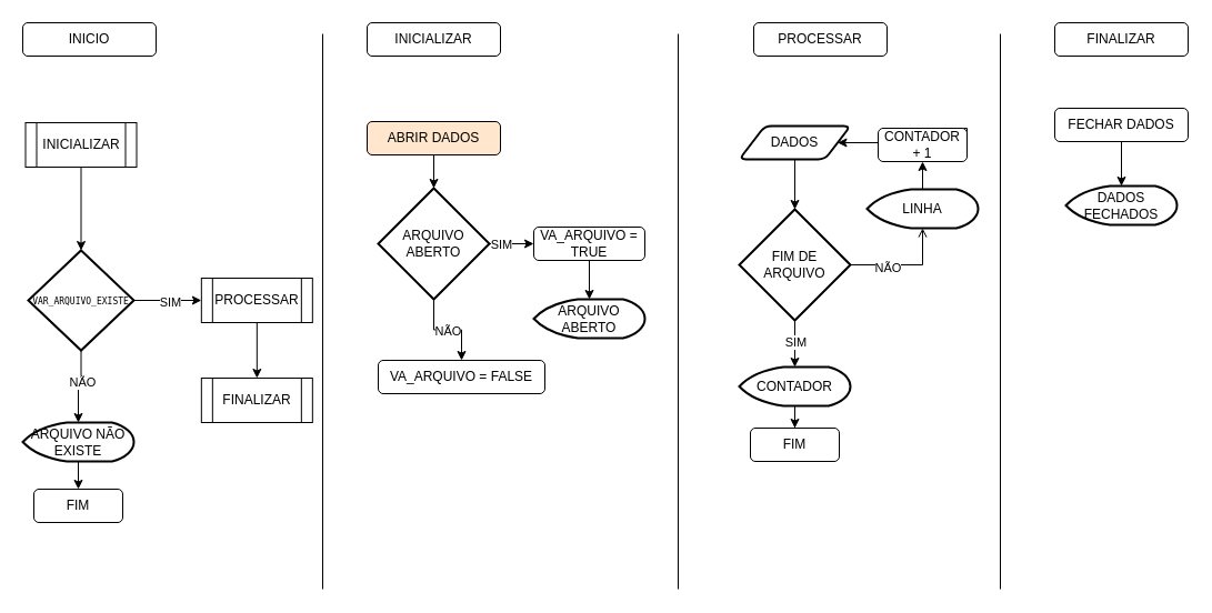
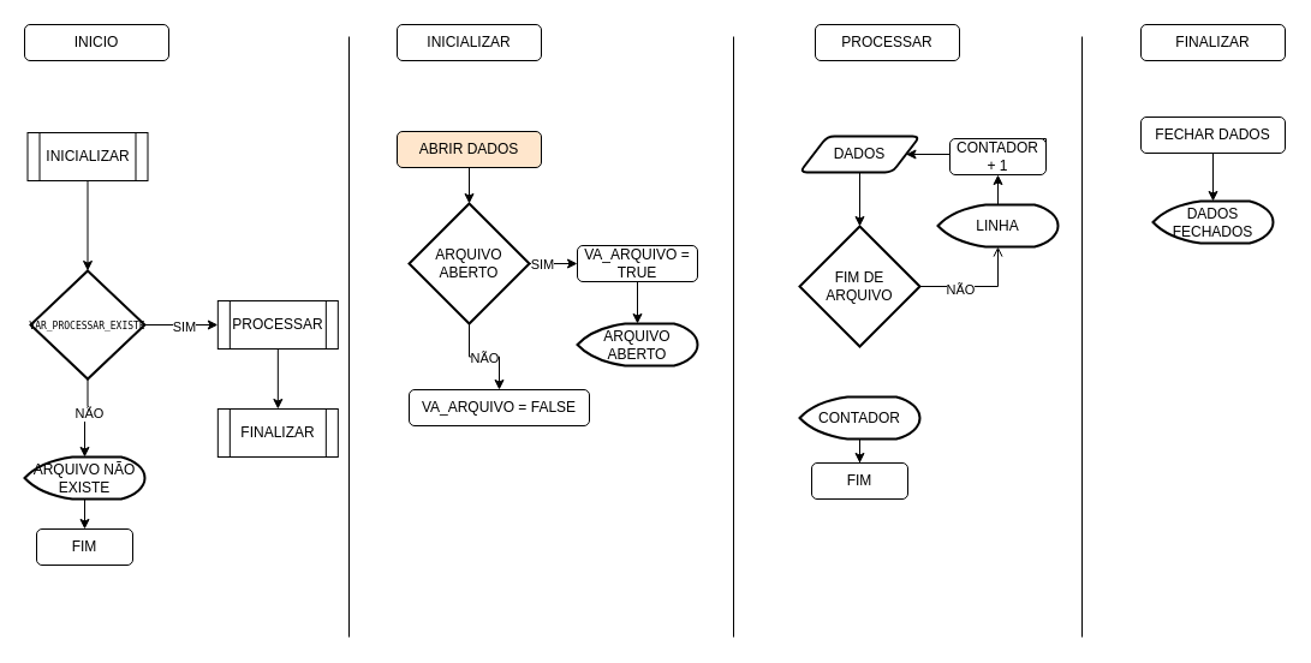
  <mxCell id="0" />
  <mxCell id="1" parent="0" />
  <mxCell id="2" value="INICIO" style="rounded=1;whiteSpace=wrap;html=1;" parent="1" vertex="1"><mxGeometry x="20" y="20" width="120" height="30" as="geometry" /></mxCell>
  <mxCell id="3" value="INICIALIZAR" style="rounded=1;whiteSpace=wrap;html=1;" parent="1" vertex="1"><mxGeometry x="330" y="20" width="120" height="30" as="geometry" /></mxCell>
  <mxCell id="4" value="PROCESSAR" style="rounded=1;whiteSpace=wrap;html=1;" parent="1" vertex="1"><mxGeometry x="678" y="20" width="120" height="30" as="geometry" /></mxCell>
  <mxCell id="5" value="FINALIZAR" style="rounded=1;whiteSpace=wrap;html=1;" parent="1" vertex="1"><mxGeometry x="949" y="20" width="120" height="30" as="geometry" /></mxCell>
  <mxCell id="6" value="INICIALIZAR" style="shape=process;whiteSpace=wrap;html=1;backgroundOutline=1;" parent="1" vertex="1"><mxGeometry x="22.5" y="110" width="100" height="40" as="geometry" /></mxCell>
  <mxCell id="7" style="edgeStyle=orthogonalEdgeStyle;rounded=0;orthogonalLoop=1;jettySize=auto;html=1;" parent="1" source="11" target="14" edge="1"><mxGeometry relative="1" as="geometry" /></mxCell>
  <mxCell id="8" value="SIM" style="edgeLabel;html=1;align=center;verticalAlign=middle;resizable=0;points=[];" parent="7" vertex="1" connectable="0"><mxGeometry x="0.037" y="-1" relative="1" as="geometry"><mxPoint as="offset" /></mxGeometry></mxCell>
  <mxCell id="9" style="edgeStyle=orthogonalEdgeStyle;rounded=0;orthogonalLoop=1;jettySize=auto;html=1;entryX=0.5;entryY=0;entryDx=0;entryDy=0;entryPerimeter=0;" parent="1" source="11" target="37" edge="1"><mxGeometry relative="1" as="geometry" /></mxCell>
  <mxCell id="10" value="NÃO" style="edgeLabel;html=1;align=center;verticalAlign=middle;resizable=0;points=[];" parent="9" vertex="1" connectable="0"><mxGeometry x="-0.176" y="1" relative="1" as="geometry"><mxPoint as="offset" /></mxGeometry></mxCell>
- <mxCell id="11" value="&lt;pre&gt;&lt;font style=&quot;font-size: 8px;&quot;&gt;VAR_ARQUIVO_EXISTE&lt;/font&gt;&lt;/pre&gt;" style="strokeWidth=2;html=1;shape=mxgraph.flowchart.decision;whiteSpace=wrap;" parent="1" vertex="1"><mxGeometry x="25" y="225" width="95" height="90" as="geometry" /></mxCell>
+ <mxCell id="11" value="&lt;pre&gt;&lt;font style=&quot;font-size: 8px;&quot;&gt;VAR_PROCESSAR_EXISTE&lt;/font&gt;&lt;/pre&gt;" style="strokeWidth=2;html=1;shape=mxgraph.flowchart.decision;whiteSpace=wrap;" parent="1" vertex="1"><mxGeometry x="25" y="225" width="95" height="90" as="geometry" /></mxCell>
  <mxCell id="12" value="FIM" style="rounded=1;whiteSpace=wrap;html=1;" parent="1" vertex="1"><mxGeometry x="30" y="440" width="80" height="30" as="geometry" /></mxCell>
  <mxCell id="13" style="edgeStyle=orthogonalEdgeStyle;rounded=0;orthogonalLoop=1;jettySize=auto;html=1;" parent="1" source="14" target="15" edge="1"><mxGeometry relative="1" as="geometry" /></mxCell>
  <mxCell id="14" value="PROCESSAR" style="shape=process;whiteSpace=wrap;html=1;backgroundOutline=1;" parent="1" vertex="1"><mxGeometry x="180.83" y="250" width="100" height="40" as="geometry" /></mxCell>
  <mxCell id="15" value="FINALIZAR" style="shape=process;whiteSpace=wrap;html=1;backgroundOutline=1;" parent="1" vertex="1"><mxGeometry x="180.83" y="340" width="100" height="40" as="geometry" /></mxCell>
  <mxCell id="16" style="edgeStyle=orthogonalEdgeStyle;rounded=0;orthogonalLoop=1;jettySize=auto;html=1;entryX=0.5;entryY=0;entryDx=0;entryDy=0;entryPerimeter=0;" parent="1" source="6" target="11" edge="1"><mxGeometry relative="1" as="geometry" /></mxCell>
  <mxCell id="17" value="ABRIR DADOS" style="rounded=1;whiteSpace=wrap;html=1;fillColor=#ffe6cc;" parent="1" vertex="1"><mxGeometry x="330" y="109" width="120" height="30" as="geometry" /></mxCell>
  <mxCell id="18" style="edgeStyle=orthogonalEdgeStyle;rounded=0;orthogonalLoop=1;jettySize=auto;html=1;entryX=0;entryY=0.5;entryDx=0;entryDy=0;" parent="1" source="22" target="23" edge="1"><mxGeometry relative="1" as="geometry" /></mxCell>
  <mxCell id="19" value="SIM" style="edgeLabel;html=1;align=center;verticalAlign=middle;resizable=0;points=[];" parent="18" vertex="1" connectable="0"><mxGeometry x="0.2" y="-1" relative="1" as="geometry"><mxPoint x="-14" y="-1" as="offset" /></mxGeometry></mxCell>
  <mxCell id="20" style="edgeStyle=orthogonalEdgeStyle;rounded=0;orthogonalLoop=1;jettySize=auto;html=1;entryX=0.5;entryY=0;entryDx=0;entryDy=0;" parent="1" source="22" target="24" edge="1"><mxGeometry relative="1" as="geometry" /></mxCell>
  <mxCell id="21" value="NÃO" style="edgeLabel;html=1;align=center;verticalAlign=middle;resizable=0;points=[];" parent="20" vertex="1" connectable="0"><mxGeometry x="-0.006" y="-1" relative="1" as="geometry"><mxPoint as="offset" /></mxGeometry></mxCell>
  <mxCell id="22" value="ARQUIVO ABERTO" style="strokeWidth=2;html=1;shape=mxgraph.flowchart.decision;whiteSpace=wrap;" parent="1" vertex="1"><mxGeometry x="340" y="169" width="100" height="100" as="geometry" /></mxCell>
  <mxCell id="23" value="VA_ARQUIVO = TRUE" style="rounded=1;whiteSpace=wrap;html=1;" parent="1" vertex="1"><mxGeometry x="480" y="204" width="100" height="30" as="geometry" /></mxCell>
  <mxCell id="24" value="VA_ARQUIVO = FALSE" style="rounded=1;whiteSpace=wrap;html=1;" parent="1" vertex="1"><mxGeometry x="340" y="324" width="150" height="30" as="geometry" /></mxCell>
  <mxCell id="25" value="FECHAR DADOS" style="rounded=1;whiteSpace=wrap;html=1;" parent="1" vertex="1"><mxGeometry x="949" y="97" width="120" height="30" as="geometry" /></mxCell>
  <mxCell id="26" style="edgeStyle=orthogonalEdgeStyle;rounded=0;orthogonalLoop=1;jettySize=auto;html=1;exitX=0.5;exitY=1;exitDx=0;exitDy=0;entryX=0.5;entryY=0;entryDx=0;entryDy=0;entryPerimeter=0;" parent="1" source="17" target="22" edge="1"><mxGeometry relative="1" as="geometry" /></mxCell>
  <mxCell id="27" style="edgeStyle=orthogonalEdgeStyle;rounded=0;orthogonalLoop=1;jettySize=auto;html=1;entryX=1;entryY=0.5;entryDx=0;entryDy=0;exitX=0.5;exitY=0;exitDx=0;exitDy=0;" parent="1" source="47" target="45" edge="1"><mxGeometry relative="1" as="geometry"><Array as="points"><mxPoint x="870" y="128" /></Array><mxPoint x="765" y="128" as="targetPoint" /></mxGeometry></mxCell>
  <mxCell id="28" style="edgeStyle=orthogonalEdgeStyle;rounded=0;orthogonalLoop=1;jettySize=auto;html=1;entryX=0.5;entryY=1;entryDx=0;entryDy=0;" edge="1" parent="1" source="29" target="47"><mxGeometry relative="1" as="geometry" /></mxCell>
  <mxCell id="29" value="LINHA" style="strokeWidth=2;html=1;shape=mxgraph.flowchart.display;whiteSpace=wrap;" parent="1" vertex="1"><mxGeometry x="780" y="170" width="100" height="35" as="geometry" /></mxCell>
  <mxCell id="30" value="DADOS FECHADOS" style="strokeWidth=2;html=1;shape=mxgraph.flowchart.display;whiteSpace=wrap;" parent="1" vertex="1"><mxGeometry x="959" y="167" width="100" height="35" as="geometry" /></mxCell>
  <mxCell id="31" style="edgeStyle=orthogonalEdgeStyle;rounded=0;orthogonalLoop=1;jettySize=auto;html=1;entryX=0.5;entryY=0;entryDx=0;entryDy=0;entryPerimeter=0;" parent="1" source="25" target="30" edge="1"><mxGeometry relative="1" as="geometry" /></mxCell>
  <mxCell id="32" value="ARQUIVO ABERTO" style="strokeWidth=2;html=1;shape=mxgraph.flowchart.display;whiteSpace=wrap;" parent="1" vertex="1"><mxGeometry x="480" y="269" width="100" height="35" as="geometry" /></mxCell>
  <mxCell id="33" style="edgeStyle=orthogonalEdgeStyle;rounded=0;orthogonalLoop=1;jettySize=auto;html=1;entryX=0.5;entryY=0;entryDx=0;entryDy=0;entryPerimeter=0;" parent="1" source="23" target="32" edge="1"><mxGeometry relative="1" as="geometry" /></mxCell>
  <mxCell id="34" value="" style="endArrow=none;html=1;rounded=0;" parent="1" edge="1"><mxGeometry width="50" height="50" relative="1" as="geometry"><mxPoint x="290" y="530" as="sourcePoint" /><mxPoint x="290" y="30" as="targetPoint" /></mxGeometry></mxCell>
  <mxCell id="35" value="" style="endArrow=none;html=1;rounded=0;" parent="1" edge="1"><mxGeometry width="50" height="50" relative="1" as="geometry"><mxPoint x="610" y="530" as="sourcePoint" /><mxPoint x="610" y="30" as="targetPoint" /></mxGeometry></mxCell>
  <mxCell id="36" style="edgeStyle=orthogonalEdgeStyle;rounded=0;orthogonalLoop=1;jettySize=auto;html=1;entryX=0.5;entryY=0;entryDx=0;entryDy=0;" parent="1" source="37" target="12" edge="1"><mxGeometry relative="1" as="geometry" /></mxCell>
  <mxCell id="37" value="ARQUIVO NÃO EXISTE" style="strokeWidth=2;html=1;shape=mxgraph.flowchart.display;whiteSpace=wrap;" parent="1" vertex="1"><mxGeometry x="20" y="380" width="100" height="35" as="geometry" /></mxCell>
  <mxCell id="38" style="edgeStyle=orthogonalEdgeStyle;rounded=0;orthogonalLoop=1;jettySize=auto;html=1;entryX=0.5;entryY=1;entryDx=0;entryDy=0;entryPerimeter=0;endArrow=open;" parent="1" source="42" target="29" edge="1"><mxGeometry relative="1" as="geometry"><mxPoint x="825" y="218" as="targetPoint" /></mxGeometry></mxCell>
  <mxCell id="39" value="NÃO" style="edgeLabel;html=1;align=center;verticalAlign=middle;resizable=0;points=[];" parent="38" vertex="1" connectable="0"><mxGeometry x="-0.329" y="-2" relative="1" as="geometry"><mxPoint as="offset" /></mxGeometry></mxCell>
- <mxCell id="40" style="edgeStyle=orthogonalEdgeStyle;rounded=0;orthogonalLoop=1;jettySize=auto;html=1;entryX=0.5;entryY=0;entryDx=0;entryDy=0;entryPerimeter=0;" parent="1" source="42" target="49" edge="1"><mxGeometry relative="1" as="geometry"><mxPoint x="715" y="338" as="targetPoint" /></mxGeometry></mxCell>
- <mxCell id="41" value="SIM" style="edgeLabel;html=1;align=center;verticalAlign=middle;resizable=0;points=[];" parent="40" vertex="1" connectable="0"><mxGeometry x="-0.079" relative="1" as="geometry"><mxPoint as="offset" /></mxGeometry></mxCell>
  <mxCell id="42" value="FIM DE ARQUIVO" style="strokeWidth=2;html=1;shape=mxgraph.flowchart.decision;whiteSpace=wrap;" parent="1" vertex="1"><mxGeometry x="665" y="188" width="100" height="100" as="geometry" /></mxCell>
  <mxCell id="43" style="edgeStyle=orthogonalEdgeStyle;rounded=0;orthogonalLoop=1;jettySize=auto;html=1;entryX=0.5;entryY=0;entryDx=0;entryDy=0;entryPerimeter=0;exitX=0.5;exitY=1;exitDx=0;exitDy=0;" parent="1" source="45" target="42" edge="1"><mxGeometry relative="1" as="geometry"><mxPoint x="715" y="158" as="sourcePoint" /></mxGeometry></mxCell>
  <mxCell id="44" value="" style="endArrow=none;html=1;rounded=0;" parent="1" edge="1"><mxGeometry width="50" height="50" relative="1" as="geometry"><mxPoint x="900" y="530" as="sourcePoint" /><mxPoint x="900" y="30" as="targetPoint" /></mxGeometry></mxCell>
  <mxCell id="45" value="DADOS" style="shape=parallelogram;html=1;strokeWidth=2;perimeter=parallelogramPerimeter;whiteSpace=wrap;rounded=1;arcSize=12;size=0.23;" parent="1" vertex="1"><mxGeometry x="665" y="113" width="100" height="30" as="geometry" /></mxCell>
  <mxCell id="46" value="FIM" style="rounded=1;whiteSpace=wrap;html=1;" parent="1" vertex="1"><mxGeometry x="675" y="385" width="80" height="30" as="geometry" /></mxCell>
  <mxCell id="47" value="CONTADOR + 1" style="rounded=1;whiteSpace=wrap;html=1;" vertex="1" parent="1"><mxGeometry x="790" y="115" width="80" height="30" as="geometry" /></mxCell>
  <mxCell id="48" style="edgeStyle=orthogonalEdgeStyle;rounded=0;orthogonalLoop=1;jettySize=auto;html=1;entryX=0.5;entryY=0;entryDx=0;entryDy=0;" edge="1" parent="1" source="49" target="46"><mxGeometry relative="1" as="geometry" /></mxCell>
  <mxCell id="49" value="CONTADOR" style="strokeWidth=2;html=1;shape=mxgraph.flowchart.display;whiteSpace=wrap;" vertex="1" parent="1"><mxGeometry x="665" y="330" width="100" height="35" as="geometry" /></mxCell>
